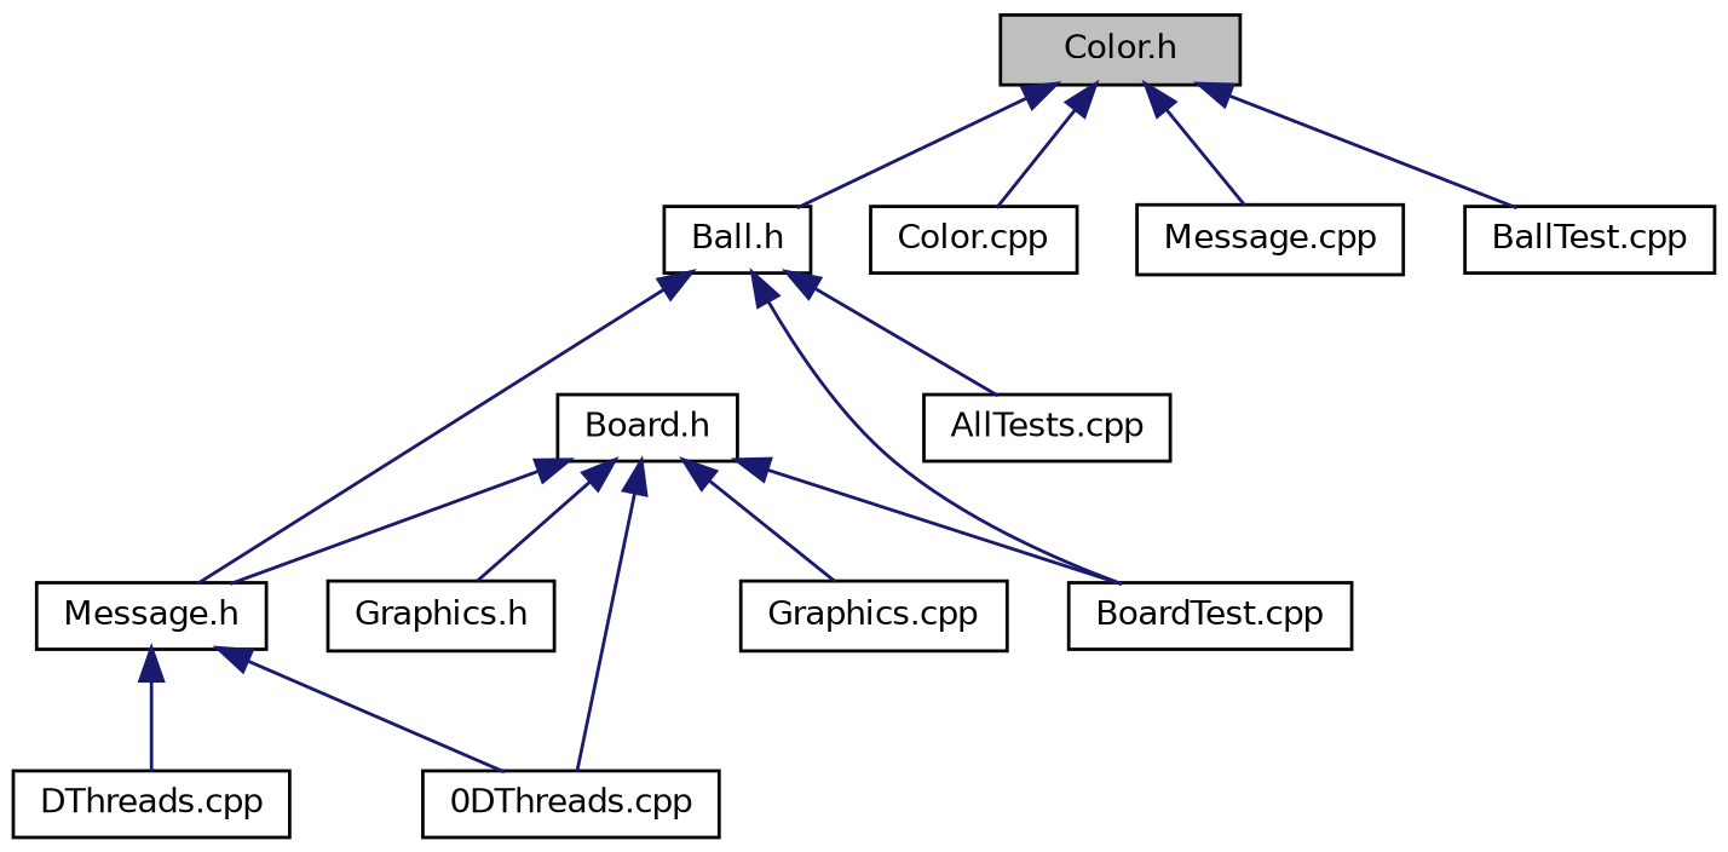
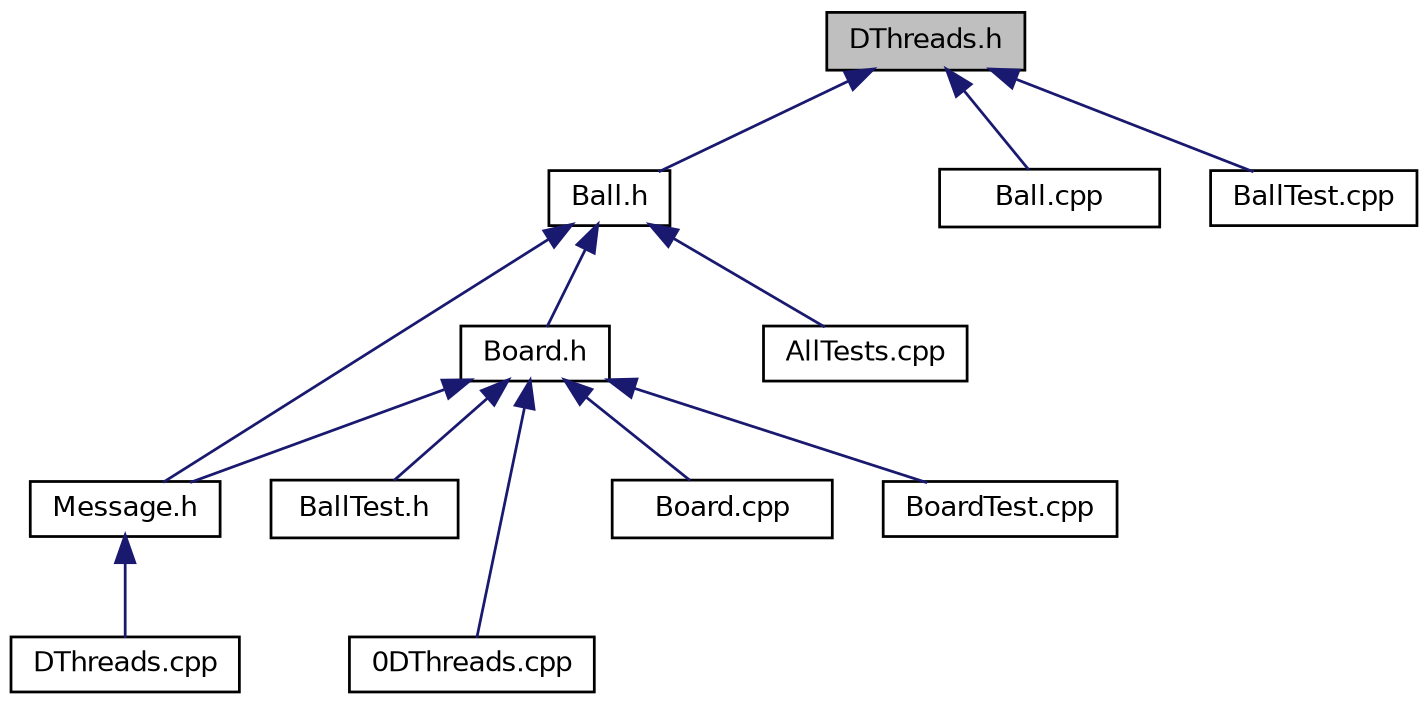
  digraph {
    node [color=black fillcolor=white fontname=Helvetica fontsize=10 shape=record style=filled]
    edge [color=midnightblue dir=back fontname=Helvetica fontsize=10 labelfontname=Helvetica labelfontsize=10 style=solid]
-   n1 [fillcolor=grey75 fontcolor=black height=0.2 label="Color.h" width=0.4]
+   n1 [fillcolor=grey75 fontcolor=black height=0.2 label="DThreads.h" width=0.4]
    n2 [height=0.2 label="Ball.h" width=0.4]
-   n3 [height=0.2 label="Color.cpp" width=0.4]
-   n4 [height=0.2 label="Message.cpp" width=0.4]
+   n4 [height=0.2 label="Ball.cpp" width=0.4]
    n5 [height=0.2 label="BallTest.cpp" width=0.4]
    n6 [height=0.2 label="Board.h" width=0.4]
    n7 [height=0.2 label="AllTests.cpp" width=0.4]
    n8 [height=0.2 label="Message.h" width=0.4]
    n9 [height=0.2 label="0DThreads.cpp" width=0.4]
-   n10 [height=0.2 label="Graphics.cpp" width=0.4]
+   n10 [height=0.2 label="Board.cpp" width=0.4]
    n11 [height=0.2 label="BoardTest.cpp" width=0.4]
-   n12 [height=0.2 label="Graphics.h" width=0.4]
+   n12 [height=0.2 label="BallTest.h" width=0.4]
    n13 [height=0.2 label="DThreads.cpp" width=0.4]
    n1 -> n2
-   n1 -> n3
    n1 -> n4
    n1 -> n5
-   n2 -> n11
+   n2 -> n6
    n2 -> n7
    n2 -> n8
    n6 -> n8
    n6 -> n9
    n6 -> n10
    n6 -> n11
    n6 -> n12
-   n8 -> n9
    n8 -> n13
  }
